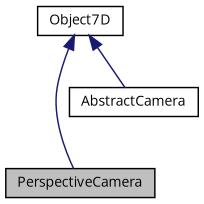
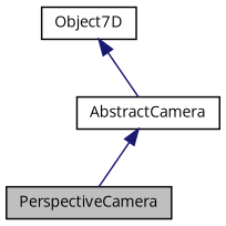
  digraph {
    fontname="Open Sans"
    node [color=black fillcolor=white fontname="Open Sans" fontsize=10 shape=record style=filled]
    edge [color=midnightblue dir=back fontname="Open Sans" fontsize=10 labelfontname=Helvetica labelfontsize=10 style=solid]
    n1 [fillcolor=grey75 fontcolor=black height=0.2 label=PerspectiveCamera width=0.4]
    n2 [height=0.2 label=AbstractCamera width=0.4]
    n3 [height=0.2 label=Object7D width=0.4]
-   n3 -> n1
+   n2 -> n1
    n3 -> n2
  }
